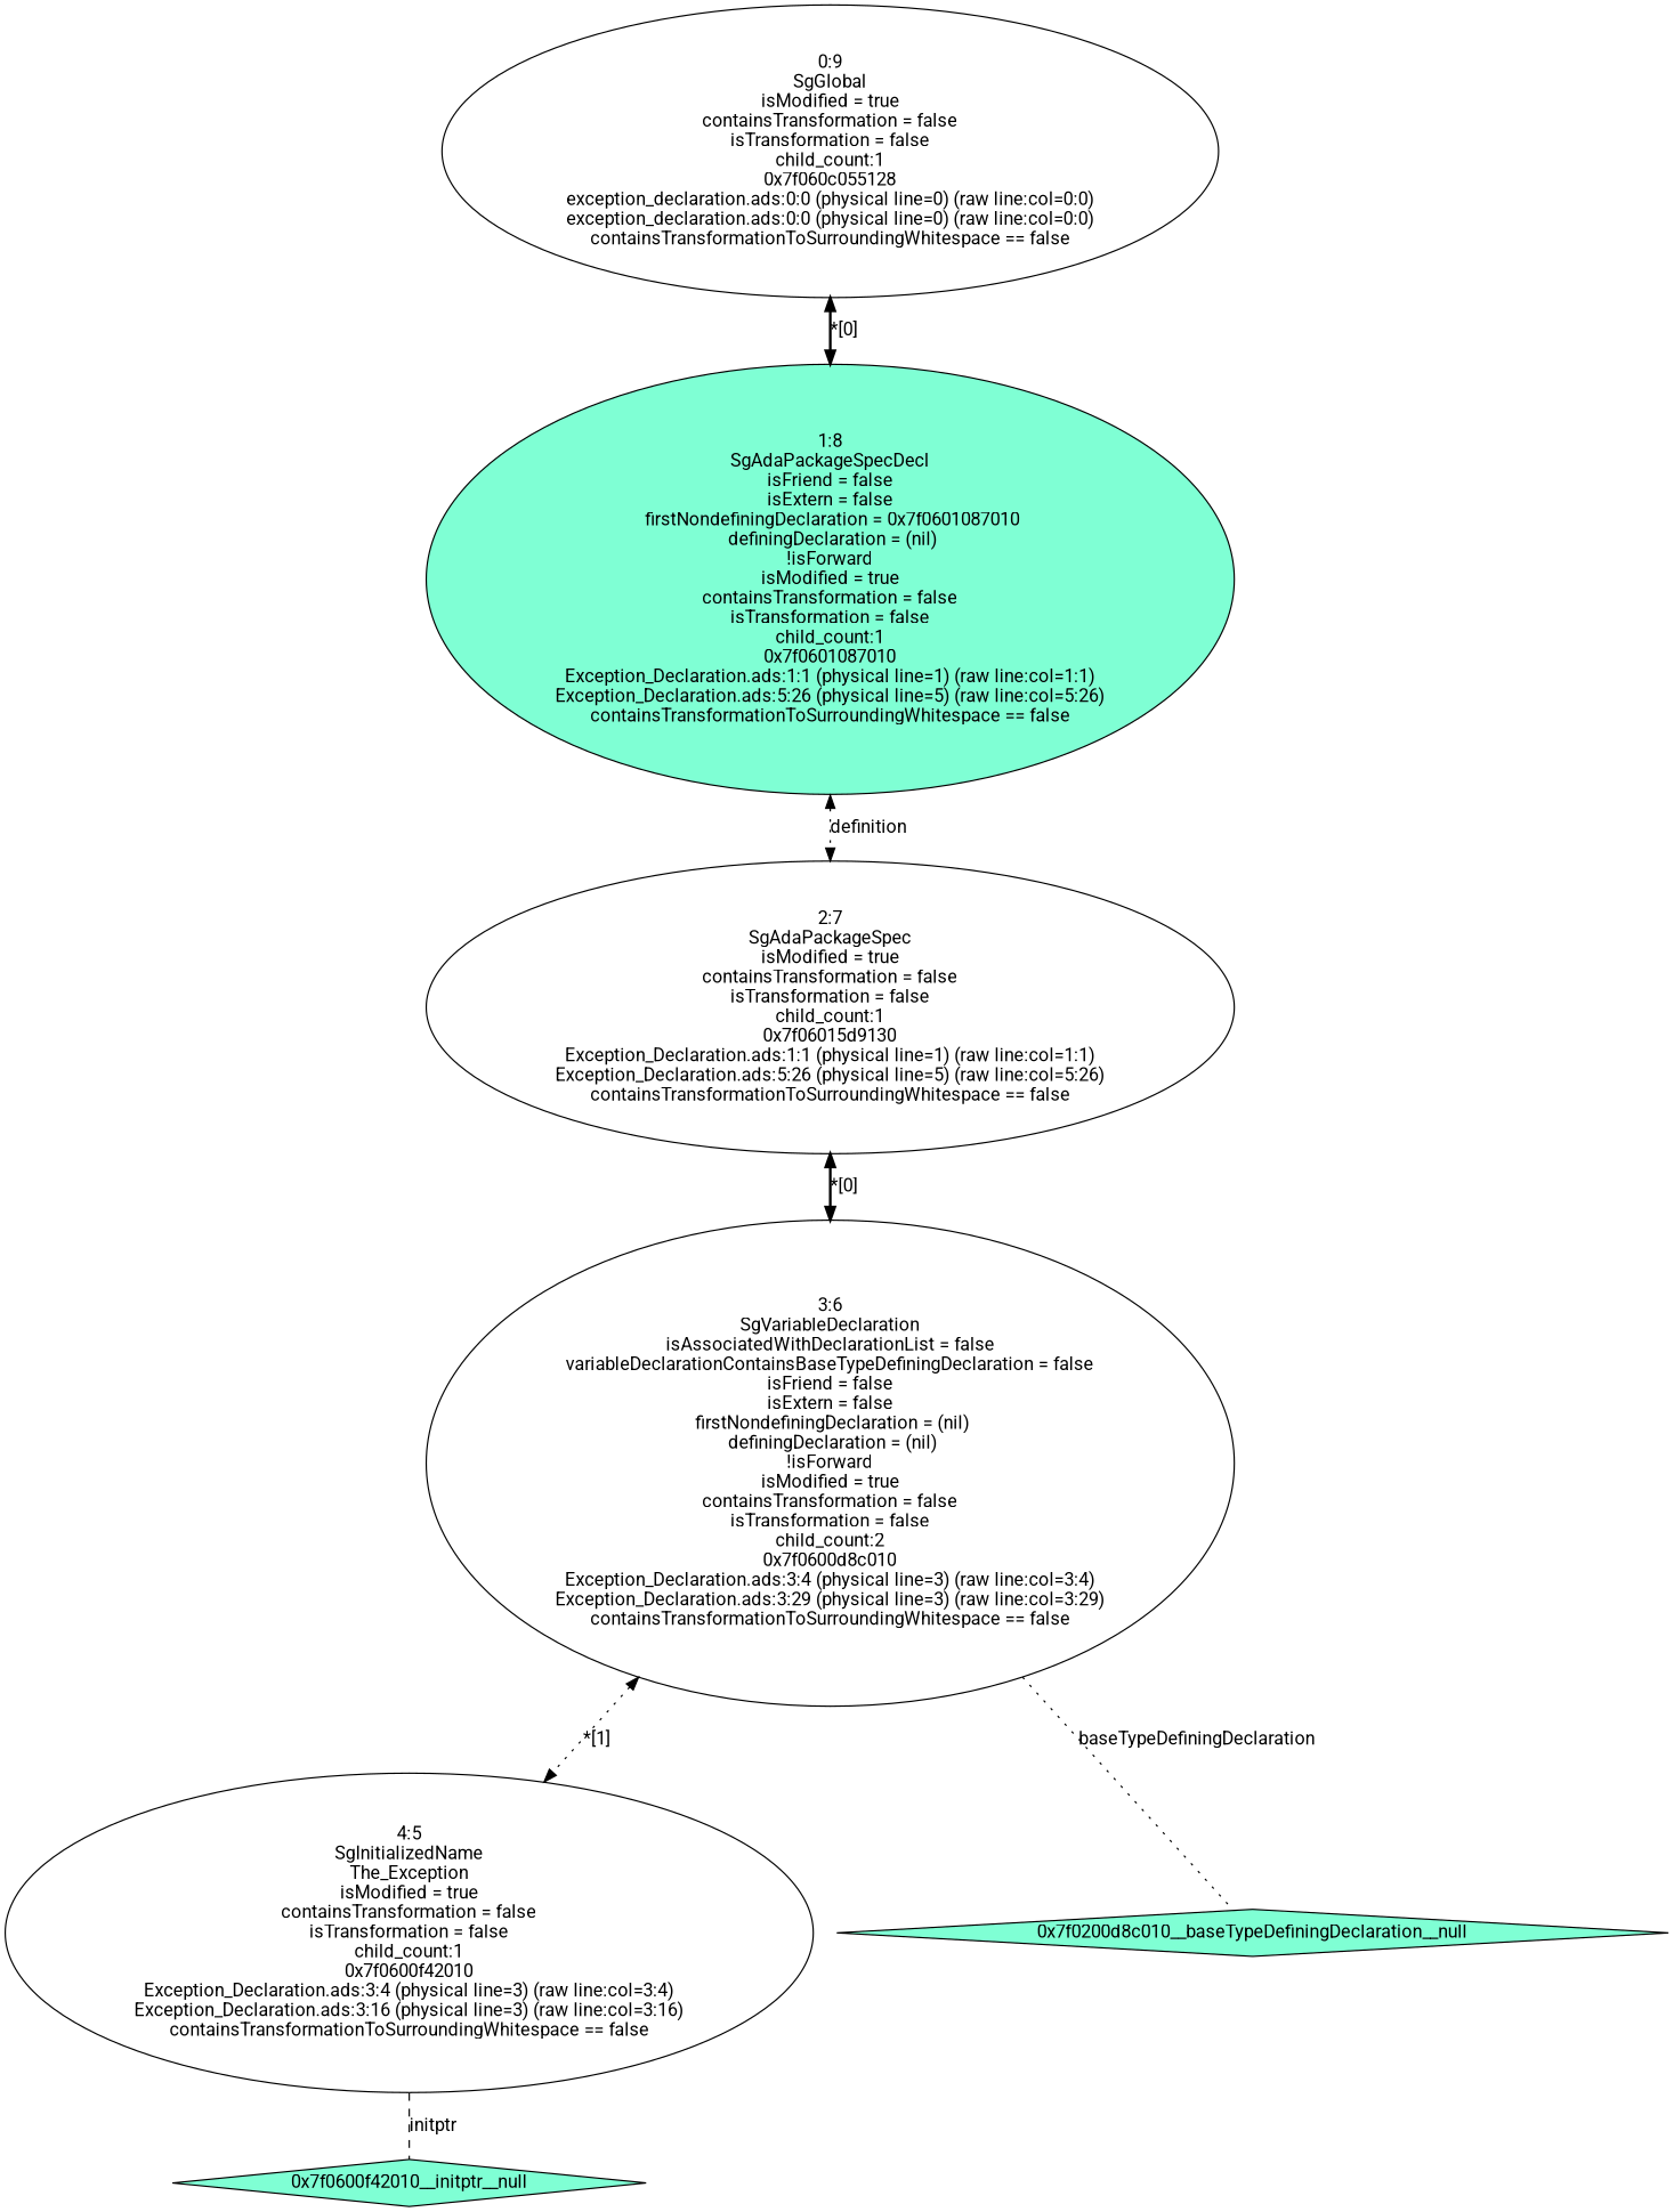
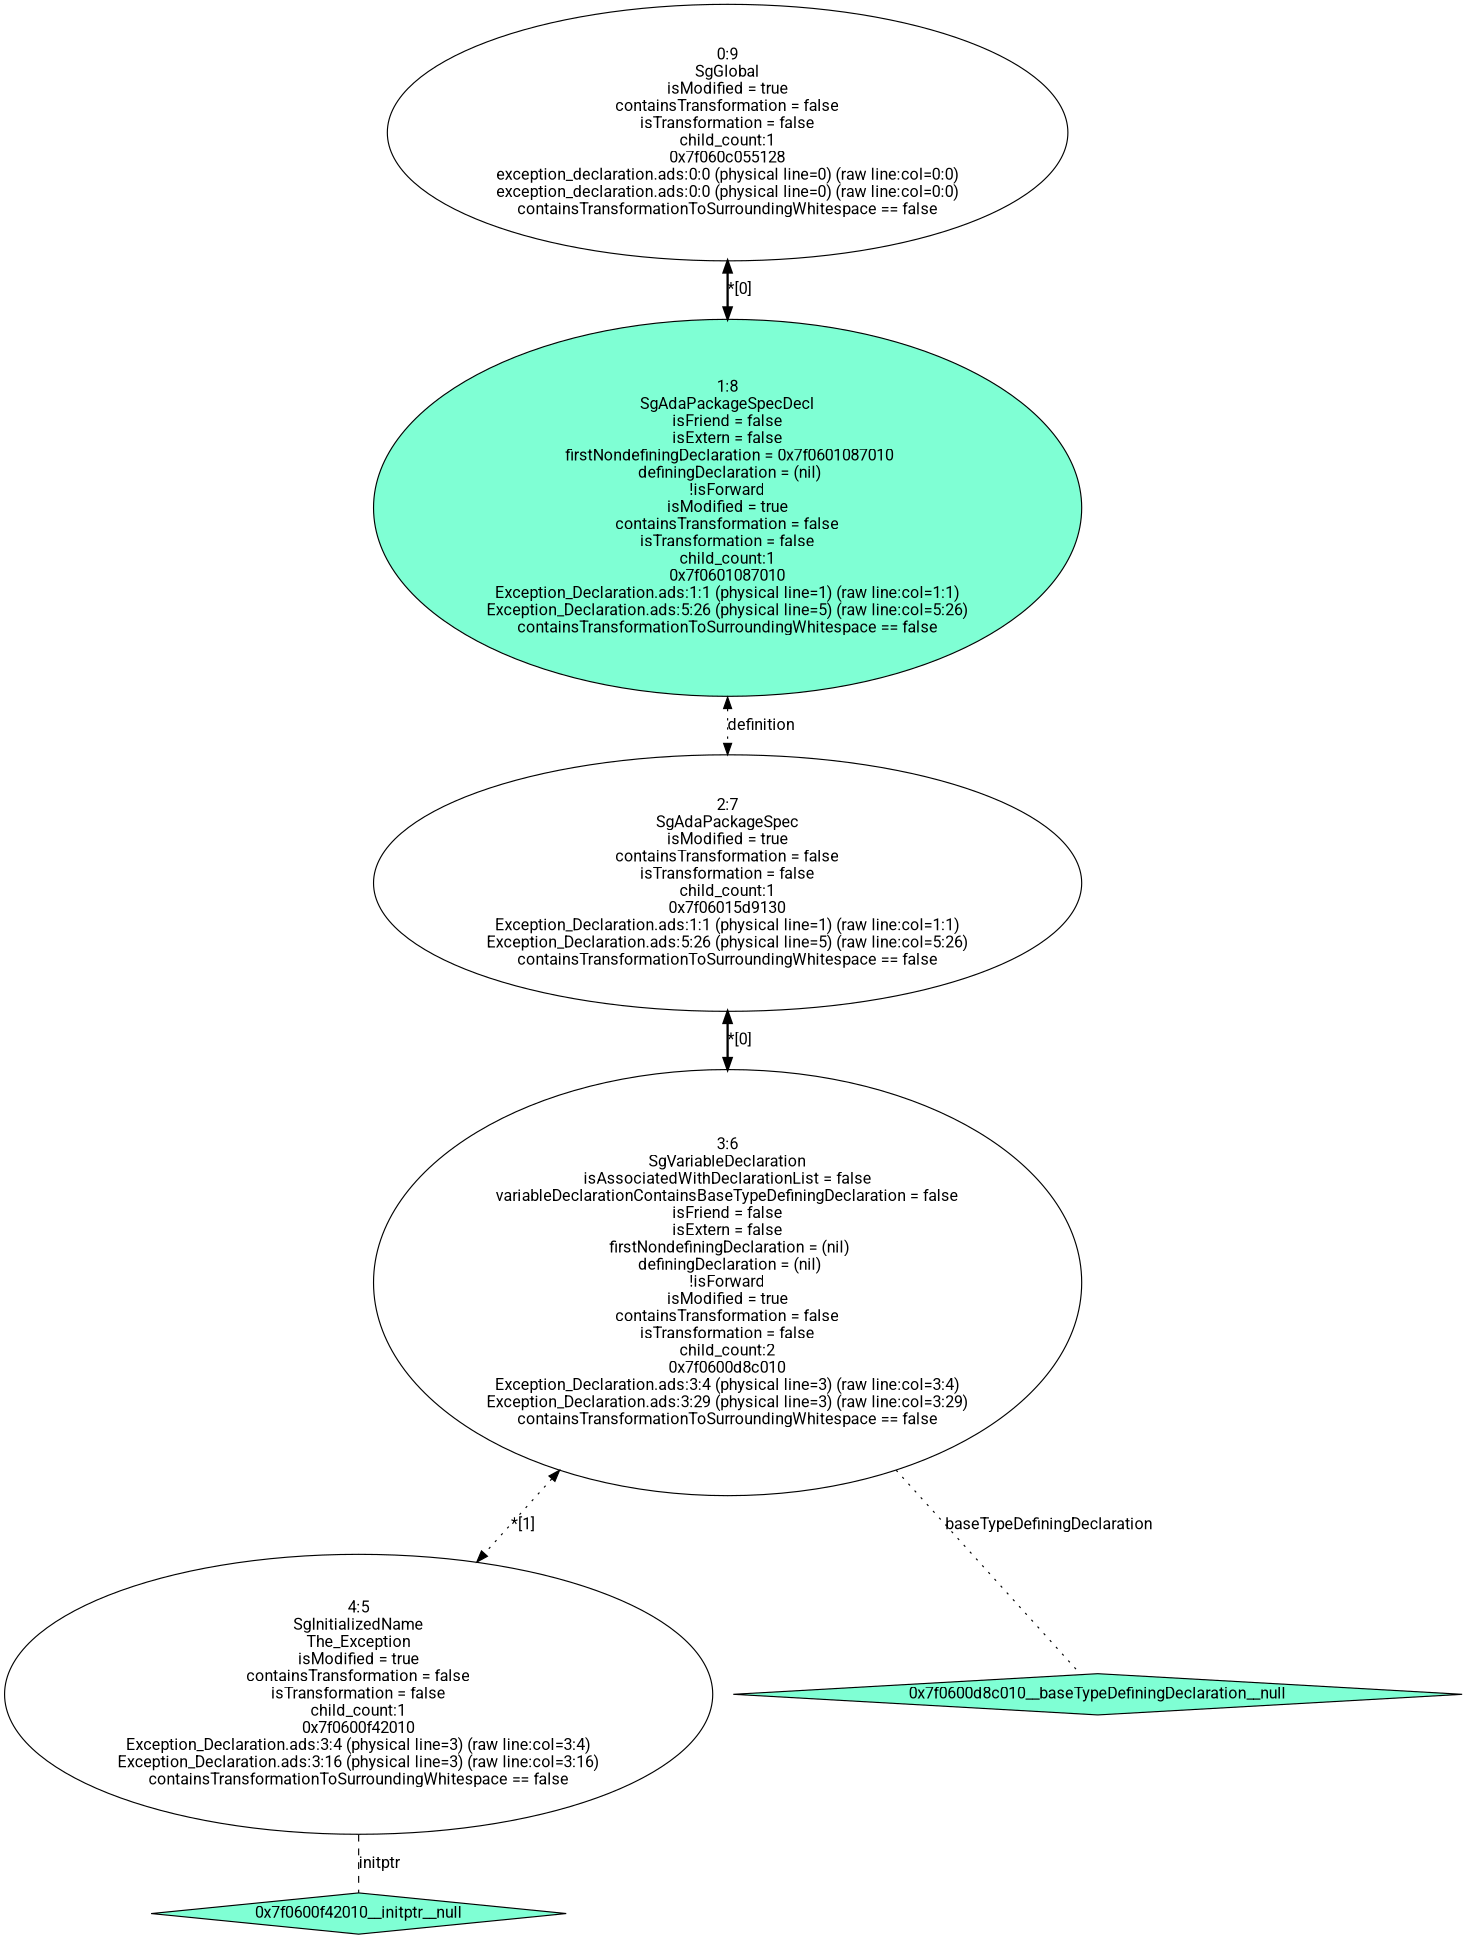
  digraph {
    fontname=Roboto
    node [style=filled fillcolor=white fontname=Roboto]
    edge [dir=both style=dotted fontname=Roboto]
    n1 [label="4:5\nSgInitializedName\nThe_Exception\nisModified = true\ncontainsTransformation = false\nisTransformation = false\nchild_count:1\n0x7f0600f42010\nException_Declaration.ads:3:4 (physical line=3) (raw line:col=3:4)\nException_Declaration.ads:3:16 (physical line=3) (raw line:col=3:16)\ncontainsTransformationToSurroundingWhitespace == false\n"]
    "0x7f0600f42010__initptr__null" [shape=diamond fillcolor=aquamarine]
    n3 [label="3:6\nSgVariableDeclaration\n isAssociatedWithDeclarationList = false \n variableDeclarationContainsBaseTypeDefiningDeclaration = false \n isFriend = false \n isExtern = false \n firstNondefiningDeclaration = (nil)\n definingDeclaration = (nil)\n!isForward\nisModified = true\ncontainsTransformation = false\nisTransformation = false\nchild_count:2\n0x7f0600d8c010\nException_Declaration.ads:3:4 (physical line=3) (raw line:col=3:4)\nException_Declaration.ads:3:29 (physical line=3) (raw line:col=3:29)\ncontainsTransformationToSurroundingWhitespace == false\n"]
-   "0x7f0600d8c010__baseTypeDefiningDeclaration__null" [shape=diamond fillcolor=aquamarine label="0x7f0200d8c010__baseTypeDefiningDeclaration__null"]
+   "0x7f0600d8c010__baseTypeDefiningDeclaration__null" [shape=diamond fillcolor=aquamarine]
    n5 [label="2:7\nSgAdaPackageSpec\nisModified = true\ncontainsTransformation = false\nisTransformation = false\nchild_count:1\n0x7f06015d9130\nException_Declaration.ads:1:1 (physical line=1) (raw line:col=1:1)\nException_Declaration.ads:5:26 (physical line=5) (raw line:col=5:26)\ncontainsTransformationToSurroundingWhitespace == false\n"]
    n6 [label="1:8\nSgAdaPackageSpecDecl\n isFriend = false \n isExtern = false \n firstNondefiningDeclaration = 0x7f0601087010\n definingDeclaration = (nil)\n!isForward\nisModified = true\ncontainsTransformation = false\nisTransformation = false\nchild_count:1\n0x7f0601087010\nException_Declaration.ads:1:1 (physical line=1) (raw line:col=1:1)\nException_Declaration.ads:5:26 (physical line=5) (raw line:col=5:26)\ncontainsTransformationToSurroundingWhitespace == false\n" fillcolor=aquamarine]
    n7 [label="0:9\nSgGlobal\nisModified = true\ncontainsTransformation = false\nisTransformation = false\nchild_count:1\n0x7f060c055128\nexception_declaration.ads:0:0 (physical line=0) (raw line:col=0:0)\nexception_declaration.ads:0:0 (physical line=0) (raw line:col=0:0)\ncontainsTransformationToSurroundingWhitespace == false\n"]
    n1 -> "0x7f0600f42010__initptr__null" [dir=none label=initptr style=dashed]
    n3 -> n1 [label="*[1]"]
    n3 -> "0x7f0600d8c010__baseTypeDefiningDeclaration__null" [dir=none label=baseTypeDefiningDeclaration]
    n5 -> n3 [label="*[0]" style=bold]
    n6 -> n5 [label=definition]
    n7 -> n6 [label="*[0]" style=bold]
  }
